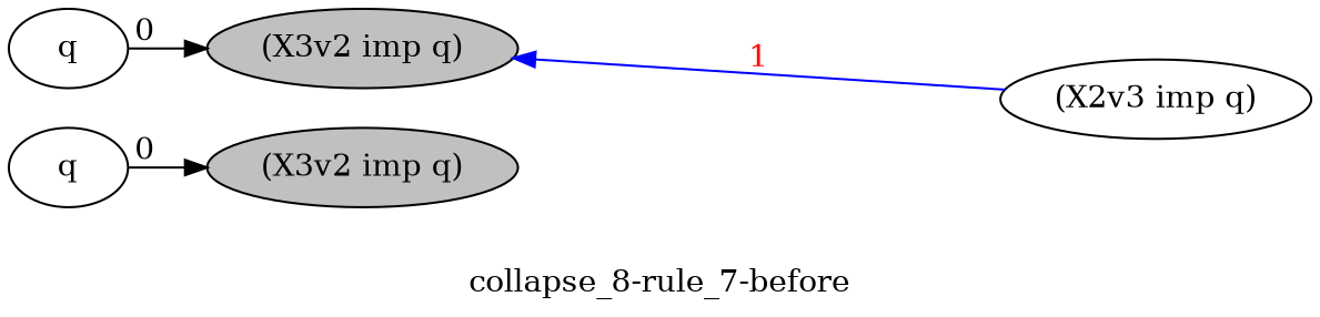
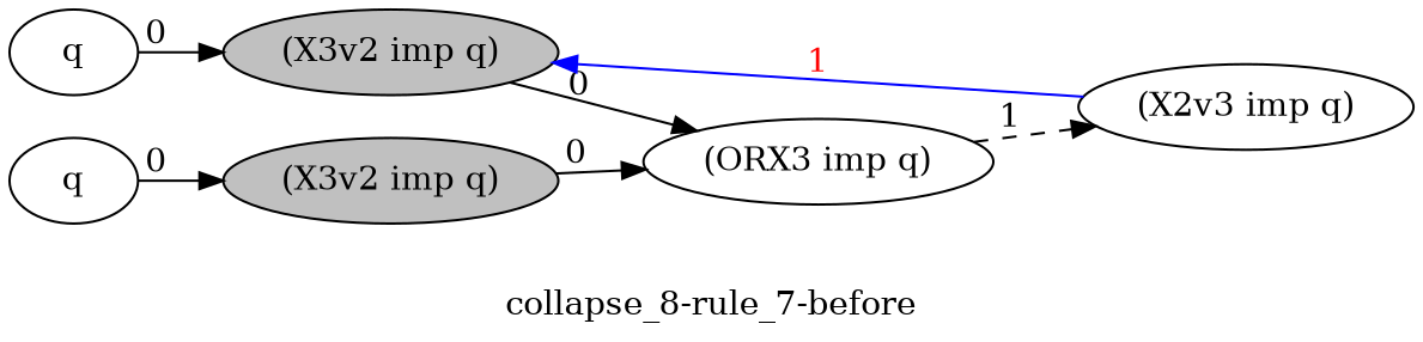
  strict digraph {
    collapsed_nodes="['184', '1132']"
    label="collapse_8-rule_7-before"
    rankdir=LR
    node [ancestor_target=False formula=q hypothesis=False]
    edge [ancestor=False xlabel=0]
    n1 [label=q]
    n2 [ancestor_target=True fillcolor=grey formula="(X3v2 imp q)" label="(X3v2 imp q)" style=filled]
+   n3 [formula="(ORX3 imp q)" label="(ORX3 imp q)"]
    n4 [formula="(X2v3 imp q)" label="(X2v3 imp q)"]
    n5 [ancestor_target=True fillcolor=grey formula="(X3v2 imp q)" label="(X3v2 imp q)" style=filled]
    n6 [label=q]
    n1 -> n2 [dependencies=0000000010000000000000000000000000001000000000000000010000000000001000001000000000000000000001000000000000010010000000000000000000000000000]
+   n2 -> n3 [dependencies=0000000000000000000000000000000000000000000000000000000000000000000000000000000000000000000000000000000000000000000000000000000000000000000]
+   n3 -> n4 [composed=True style=dashed xlabel=1 ancestor=""]
    n4 -> n2 [ancestor=True color=blue fontcolor=red path=1 xlabel=1]
+   n5 -> n3 [dependencies=0000000000000000000000000000000000000000000000000000000000000000000000000000000000000000000000000000000000000000000000000000000000000000000]
    n6 -> n5 [dependencies=0110000010000000000000000000000000001000000000000000010000000000000000000000010000000000000000000010000000010000000000000000000000000000000]
  }
